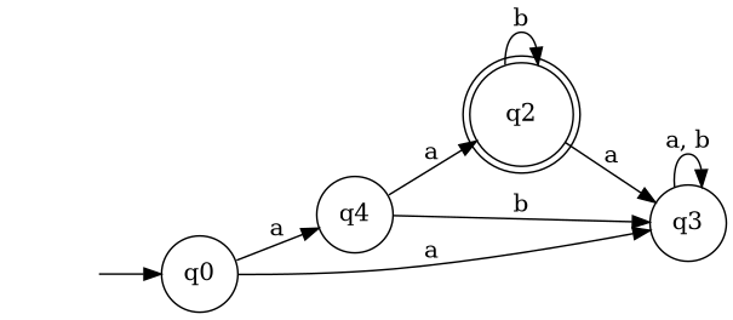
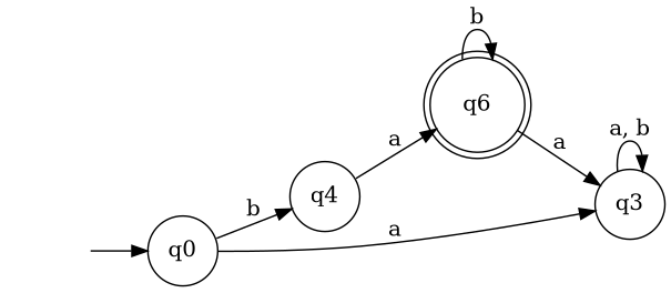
  digraph {
    rankdir=LR
    node [shape=circle]
    n1 [label=q4]
-   q2 [shape=doublecircle]
+   q2 [shape=doublecircle label=q6]
    q3
    _nil [style=invis shape=""]
    q0
    n1 -> q2 [label=a]
-   n1 -> q3 [label=b]
    q2 -> q2 [label=b]
    q2 -> q3 [label=a]
    q3 -> q3 [label="a, b"]
    _nil -> q0
-   q0 -> n1 [label=a]
+   q0 -> n1 [label=b]
    q0 -> q3 [label=a]
  }
